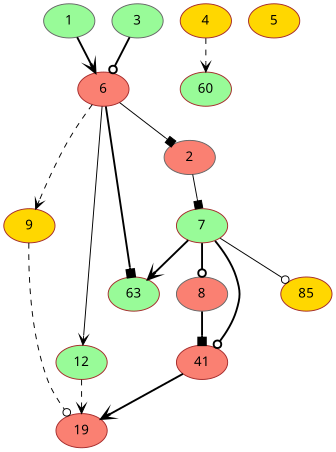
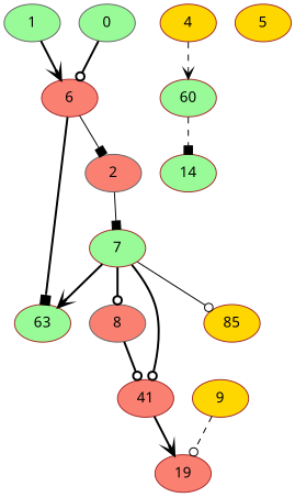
  digraph {
    fontname="Noto Sans"
    node [color=brown fillcolor=palegreen fontname="Noto Sans" style=filled]
    edge [arrowhead=vee fontname="Noto Sans" style=bold]
    1 [alpha=37.71 color=gray40]
    6 [alpha=43.63 fillcolor=salmon]
    9 [alpha=37.93 fillcolor=gold]
-   12 [alpha=42.66]
    n5 [alpha=28.83 label=63]
    2 [alpha=23.49 color=gray40 fillcolor=salmon]
    n7 [alpha=20.11 fillcolor=salmon label=19]
    7 [alpha=28.23]
    8 [alpha=39.82 color=gray40 fillcolor=salmon]
    n10 [alpha=38.05 fillcolor=salmon label=41]
    n11 [alpha=47.13 fillcolor=gold label=85]
-   3 [alpha=20.95 color=gray40]
+   3 [alpha=20.95 color=gray40 label=0]
    4 [alpha=28.67 fillcolor=gold]
    n14 [alpha=27.86 label=60]
+   14 [alpha=37.79]
    5 [alpha=47.96 fillcolor=gold]
    1 -> 6
-   6 -> 9 [style=dashed]
-   6 -> 12 [style=solid]
    6 -> n5 [arrowhead=box]
    6 -> 2 [arrowhead=box style=solid]
    9 -> n7 [arrowhead=odot style=dashed]
-   12 -> n7 [style=dashed]
    2 -> 7 [arrowhead=box style=solid]
    7 -> n5
    7 -> 8 [arrowhead=odot]
    7 -> n10 [arrowhead=odot]
    7 -> n11 [arrowhead=odot style=solid]
-   8 -> n10 [arrowhead=box]
+   8 -> n10 [arrowhead=odot]
    n10 -> n7
    3 -> 6 [arrowhead=odot]
    4 -> n14 [style=dashed]
+   n14 -> 14 [arrowhead=box style=dashed]
  }
